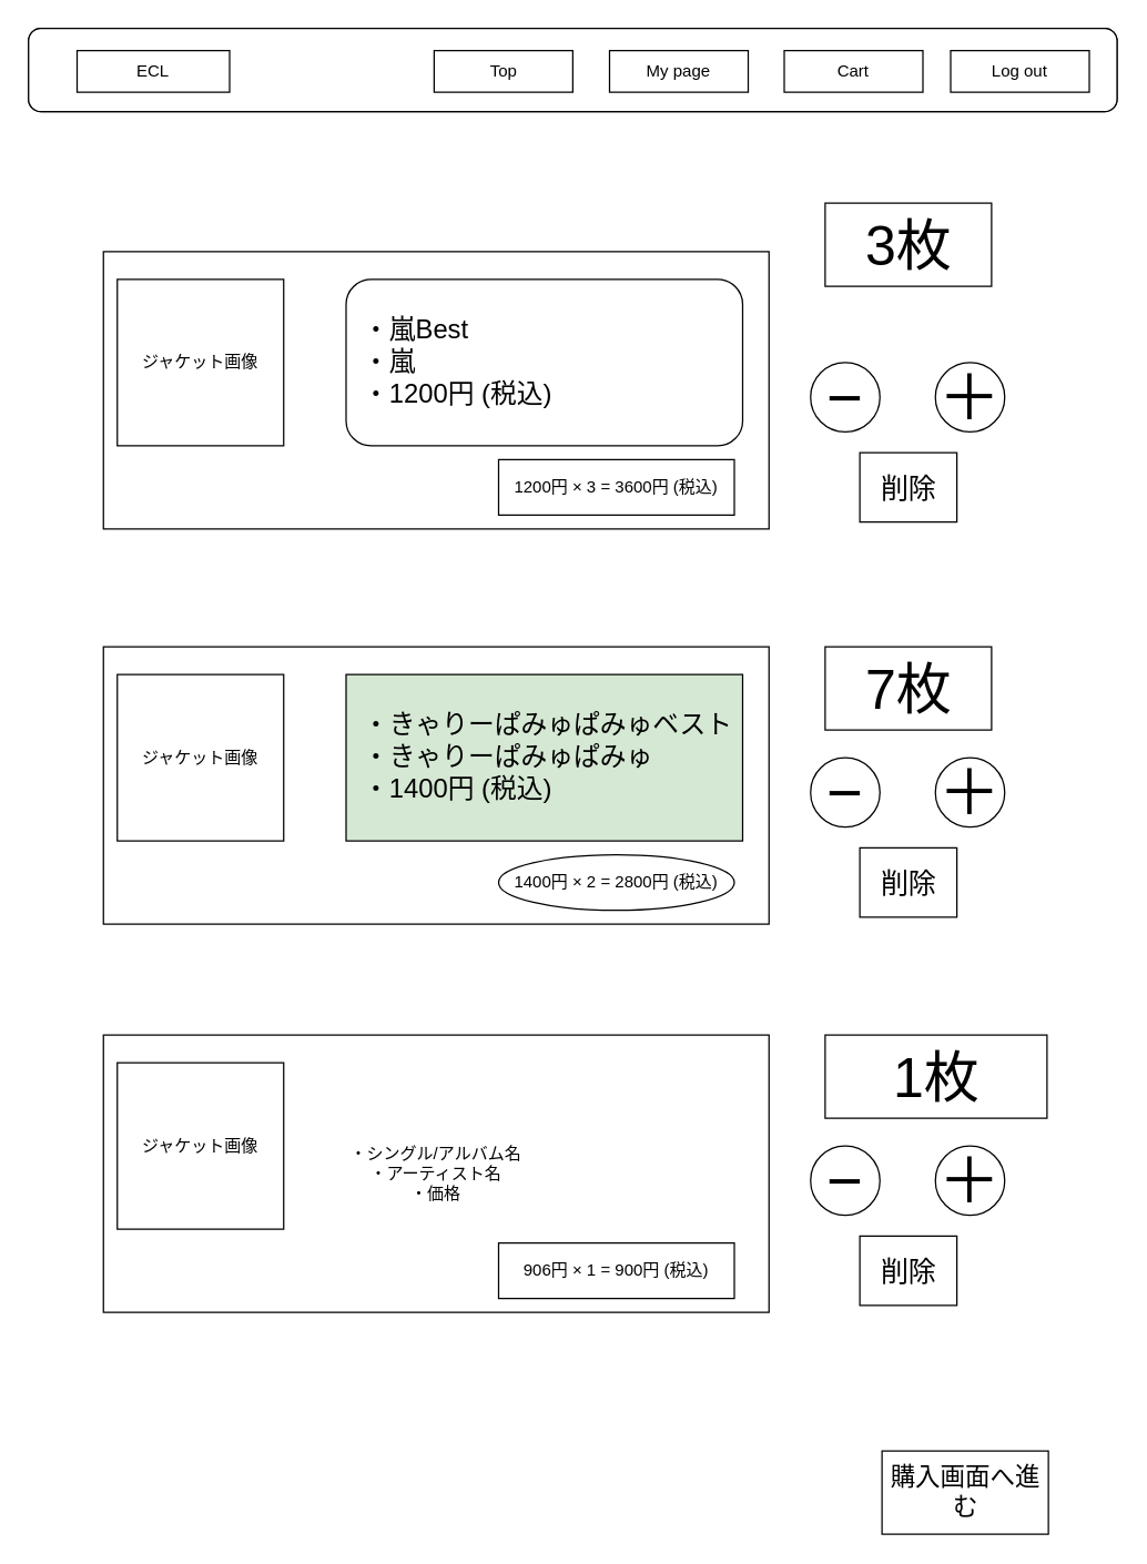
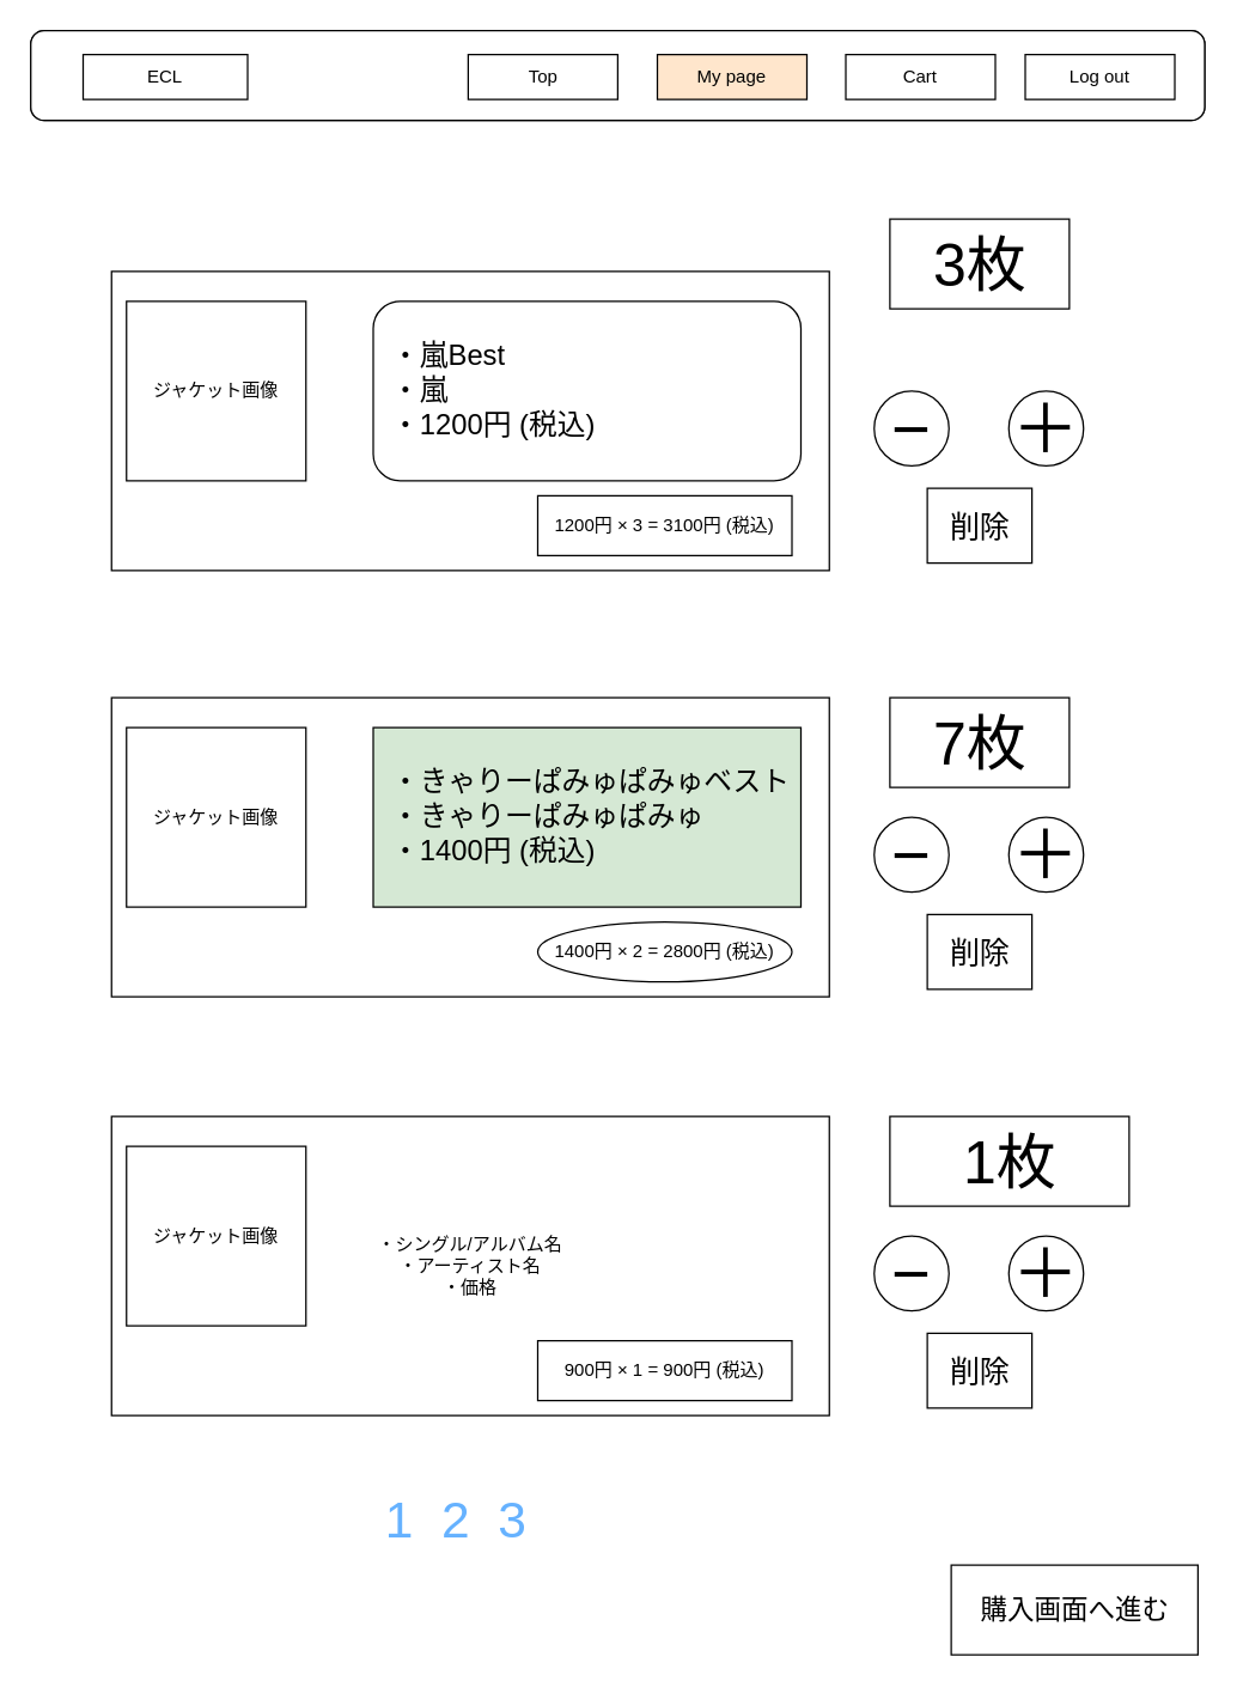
  <mxCell id="0" />
  <mxCell id="1" parent="0" />
  <mxCell id="2" value="・シングル/アルバム名&lt;br&gt;・アーティスト名&lt;br&gt;・価格&lt;br&gt;" style="rounded=0;whiteSpace=wrap;html=1;" parent="1" vertex="1"><mxGeometry x="74" y="181" width="480" height="200" as="geometry" /></mxCell>
  <mxCell id="3" value="ジャケット画像" style="whiteSpace=wrap;html=1;aspect=fixed;" parent="1" vertex="1"><mxGeometry x="84" y="201" width="120" height="120" as="geometry" /></mxCell>
  <mxCell id="4" value="&lt;span style=&quot;font-size: 40px&quot;&gt;3枚&lt;/span&gt;" style="rounded=0;whiteSpace=wrap;html=1;" parent="1" vertex="1"><mxGeometry x="594.5" y="146" width="120" height="60" as="geometry" /></mxCell>
  <mxCell id="5" value="&lt;div style=&quot;text-align: left ; font-size: 19px&quot;&gt;&lt;span&gt;&lt;font style=&quot;font-size: 19px&quot;&gt;&amp;nbsp; ・嵐Best&lt;/font&gt;&lt;/span&gt;&lt;/div&gt;&lt;div style=&quot;text-align: left ; font-size: 19px&quot;&gt;&lt;span&gt;&lt;font style=&quot;font-size: 19px&quot;&gt;&amp;nbsp; ・嵐&lt;/font&gt;&lt;/span&gt;&lt;/div&gt;&lt;div style=&quot;text-align: left ; font-size: 19px&quot;&gt;&lt;span&gt;&lt;font style=&quot;font-size: 19px&quot;&gt;&amp;nbsp; ・1200円 (税込)&lt;/font&gt;&lt;/span&gt;&lt;/div&gt;" style="whiteSpace=wrap;html=1;align=left;rounded=1;" parent="1" vertex="1"><mxGeometry x="249" y="201" width="286" height="120" as="geometry" /></mxCell>
- <mxCell id="6" value="1200円 × 3 = 3600円 (税込)" style="rounded=0;whiteSpace=wrap;html=1;" parent="1" vertex="1"><mxGeometry x="359" y="331" width="170" height="40" as="geometry" /></mxCell>
+ <mxCell id="6" value="1200円 × 3 = 3100円 (税込)" style="rounded=0;whiteSpace=wrap;html=1;" parent="1" vertex="1"><mxGeometry x="359" y="331" width="170" height="40" as="geometry" /></mxCell>
  <mxCell id="7" value="&lt;font style=&quot;font-size: 45px&quot;&gt;−&lt;/font&gt;" style="ellipse;whiteSpace=wrap;html=1;aspect=fixed;" parent="1" vertex="1"><mxGeometry x="584" y="261" width="50" height="50" as="geometry" /></mxCell>
  <mxCell id="8" value="&lt;span style=&quot;font-size: 45px&quot;&gt;＋&lt;/span&gt;" style="ellipse;whiteSpace=wrap;html=1;aspect=fixed;" parent="1" vertex="1"><mxGeometry x="674" y="261" width="50" height="50" as="geometry" /></mxCell>
  <mxCell id="9" value="" style="rounded=1;whiteSpace=wrap;html=1;" parent="1" vertex="1"><mxGeometry x="20" y="20" width="785" height="60" as="geometry" /></mxCell>
  <mxCell id="10" value="ECL" style="rounded=0;whiteSpace=wrap;html=1;" parent="1" vertex="1"><mxGeometry x="55" y="36" width="110" height="30" as="geometry" /></mxCell>
  <mxCell id="11" value="Top" style="rounded=0;whiteSpace=wrap;html=1;" parent="1" vertex="1"><mxGeometry x="425" y="36" width="100" height="30" as="geometry" /></mxCell>
  <mxCell id="12" value="Cart" style="rounded=0;whiteSpace=wrap;html=1;" parent="1" vertex="1"><mxGeometry x="555" y="36" width="100" height="30" as="geometry" /></mxCell>
  <mxCell id="13" value="Log out" style="rounded=0;whiteSpace=wrap;html=1;" parent="1" vertex="1"><mxGeometry x="685" y="36" width="100" height="30" as="geometry" /></mxCell>
- <mxCell id="14" value="&lt;font style=&quot;font-size: 18px&quot;&gt;購入画面へ進む&lt;/font&gt;" style="rounded=0;whiteSpace=wrap;html=1;" parent="1" vertex="1"><mxGeometry x="635.5" y="1046" width="120" height="60" as="geometry" /></mxCell>
+ <mxCell id="14" value="&lt;font style=&quot;font-size: 18px&quot;&gt;購入画面へ進む&lt;/font&gt;" style="rounded=0;whiteSpace=wrap;html=1;" parent="1" vertex="1"><mxGeometry x="635.5" y="1046" width="165" height="60" as="geometry" /></mxCell>
  <mxCell id="15" value="" style="rounded=1;whiteSpace=wrap;html=1;" parent="1" vertex="1"><mxGeometry x="20" y="20" width="785" height="60" as="geometry" /></mxCell>
  <mxCell id="16" value="ECL" style="rounded=0;whiteSpace=wrap;html=1;" parent="1" vertex="1"><mxGeometry x="55" y="36" width="110" height="30" as="geometry" /></mxCell>
  <mxCell id="17" value="Top" style="rounded=0;whiteSpace=wrap;html=1;" parent="1" vertex="1"><mxGeometry x="312.5" y="36" width="100" height="30" as="geometry" /></mxCell>
  <mxCell id="18" value="Cart" style="rounded=0;whiteSpace=wrap;html=1;" parent="1" vertex="1"><mxGeometry x="565" y="36" width="100" height="30" as="geometry" /></mxCell>
  <mxCell id="19" value="Log out" style="rounded=0;whiteSpace=wrap;html=1;" parent="1" vertex="1"><mxGeometry x="685" y="36" width="100" height="30" as="geometry" /></mxCell>
- <mxCell id="20" value="My page" style="rounded=0;whiteSpace=wrap;html=1;" parent="1" vertex="1"><mxGeometry x="439" y="36" width="100" height="30" as="geometry" /></mxCell>
+ <mxCell id="20" value="My page" style="rounded=0;whiteSpace=wrap;html=1;fillColor=#ffe6cc;" parent="1" vertex="1"><mxGeometry x="439" y="36" width="100" height="30" as="geometry" /></mxCell>
  <mxCell id="21" value="&lt;font style=&quot;font-size: 20px&quot;&gt;削除&lt;/font&gt;" style="rounded=0;whiteSpace=wrap;html=1;" vertex="1" parent="1"><mxGeometry x="619.5" y="326" width="70" height="50" as="geometry" /></mxCell>
  <mxCell id="22" value="・シングル/アルバム名&lt;br&gt;・アーティスト名&lt;br&gt;・価格&lt;br&gt;" style="rounded=0;whiteSpace=wrap;html=1;" vertex="1" parent="1"><mxGeometry x="74" y="466" width="480" height="200" as="geometry" /></mxCell>
  <mxCell id="23" value="ジャケット画像" style="whiteSpace=wrap;html=1;aspect=fixed;" vertex="1" parent="1"><mxGeometry x="84" y="486" width="120" height="120" as="geometry" /></mxCell>
  <mxCell id="24" value="&lt;div style=&quot;text-align: left ; font-size: 19px&quot;&gt;&lt;span&gt;&amp;nbsp; ・きゃりーぱみゅぱみゅベスト&lt;/span&gt;&lt;br&gt;&lt;/div&gt;&lt;div style=&quot;text-align: left ; font-size: 19px&quot;&gt;&lt;span&gt;&lt;font style=&quot;font-size: 19px&quot;&gt;&amp;nbsp; ・きゃりーぱみゅぱみゅ&lt;/font&gt;&lt;/span&gt;&lt;/div&gt;&lt;div style=&quot;text-align: left ; font-size: 19px&quot;&gt;&lt;span&gt;&lt;font style=&quot;font-size: 19px&quot;&gt;&amp;nbsp; ・1400円 (税込)&lt;/font&gt;&lt;/span&gt;&lt;/div&gt;" style="rounded=0;whiteSpace=wrap;html=1;align=left;fillColor=#d5e8d4;" vertex="1" parent="1"><mxGeometry x="249" y="486" width="286" height="120" as="geometry" /></mxCell>
  <mxCell id="25" value="1400円 × 2 = 2800円 (税込)" style="ellipse;whiteSpace=wrap;html=1;" vertex="1" parent="1"><mxGeometry x="359" y="616" width="170" height="40" as="geometry" /></mxCell>
  <mxCell id="26" value="&lt;font style=&quot;font-size: 20px&quot;&gt;削除&lt;/font&gt;" style="rounded=0;whiteSpace=wrap;html=1;" vertex="1" parent="1"><mxGeometry x="619.5" y="611" width="70" height="50" as="geometry" /></mxCell>
  <mxCell id="27" value="&lt;font style=&quot;font-size: 45px&quot;&gt;−&lt;/font&gt;" style="ellipse;whiteSpace=wrap;html=1;aspect=fixed;" vertex="1" parent="1"><mxGeometry x="584" y="546" width="50" height="50" as="geometry" /></mxCell>
  <mxCell id="28" value="&lt;span style=&quot;font-size: 45px&quot;&gt;＋&lt;/span&gt;" style="ellipse;whiteSpace=wrap;html=1;aspect=fixed;" vertex="1" parent="1"><mxGeometry x="674" y="546" width="50" height="50" as="geometry" /></mxCell>
  <mxCell id="29" value="&lt;span style=&quot;font-size: 40px&quot;&gt;7枚&lt;/span&gt;" style="rounded=0;whiteSpace=wrap;html=1;" vertex="1" parent="1"><mxGeometry x="594.5" y="466" width="120" height="60" as="geometry" /></mxCell>
  <mxCell id="30" value="・シングル/アルバム名&lt;br&gt;・アーティスト名&lt;br&gt;・価格&lt;br&gt;" style="rounded=0;whiteSpace=wrap;html=1;" vertex="1" parent="1"><mxGeometry x="74" y="746" width="480" height="200" as="geometry" /></mxCell>
  <mxCell id="31" value="ジャケット画像" style="whiteSpace=wrap;html=1;aspect=fixed;" vertex="1" parent="1"><mxGeometry x="84" y="766" width="120" height="120" as="geometry" /></mxCell>
- <mxCell id="32" value="906円 × 1 = 900円 (税込)" style="rounded=0;whiteSpace=wrap;html=1;" vertex="1" parent="1"><mxGeometry x="359" y="896" width="170" height="40" as="geometry" /></mxCell>
+ <mxCell id="32" value="900円 × 1 = 900円 (税込)" style="rounded=0;whiteSpace=wrap;html=1;" vertex="1" parent="1"><mxGeometry x="359" y="896" width="170" height="40" as="geometry" /></mxCell>
  <mxCell id="33" value="&lt;font style=&quot;font-size: 20px&quot;&gt;削除&lt;/font&gt;" style="rounded=0;whiteSpace=wrap;html=1;" vertex="1" parent="1"><mxGeometry x="619.5" y="891" width="70" height="50" as="geometry" /></mxCell>
  <mxCell id="34" value="&lt;font style=&quot;font-size: 45px&quot;&gt;−&lt;/font&gt;" style="ellipse;whiteSpace=wrap;html=1;aspect=fixed;" vertex="1" parent="1"><mxGeometry x="584" y="826" width="50" height="50" as="geometry" /></mxCell>
  <mxCell id="35" value="&lt;span style=&quot;font-size: 45px&quot;&gt;＋&lt;/span&gt;" style="ellipse;whiteSpace=wrap;html=1;aspect=fixed;" vertex="1" parent="1"><mxGeometry x="674" y="826" width="50" height="50" as="geometry" /></mxCell>
  <mxCell id="36" value="&lt;span style=&quot;font-size: 40px&quot;&gt;1枚&lt;/span&gt;" style="rounded=0;whiteSpace=wrap;html=1;" vertex="1" parent="1"><mxGeometry x="594.5" y="746" width="160" height="60" as="geometry" /></mxCell>
+ <mxCell id="37" value="&lt;div style=&quot;text-align: center; font-size: 34px;&quot;&gt;&lt;span style=&quot;font-size: 34px;&quot;&gt;1&amp;nbsp; 2&amp;nbsp; 3&amp;nbsp;&amp;nbsp;&lt;/span&gt;&lt;/div&gt;" style="rounded=0;whiteSpace=wrap;html=1;align=center;fontSize=34;fillColor=none;strokeColor=none;fontColor=#66B2FF;" vertex="1" parent="1"><mxGeometry x="254" y="986" width="120" height="60" as="geometry" /></mxCell>
